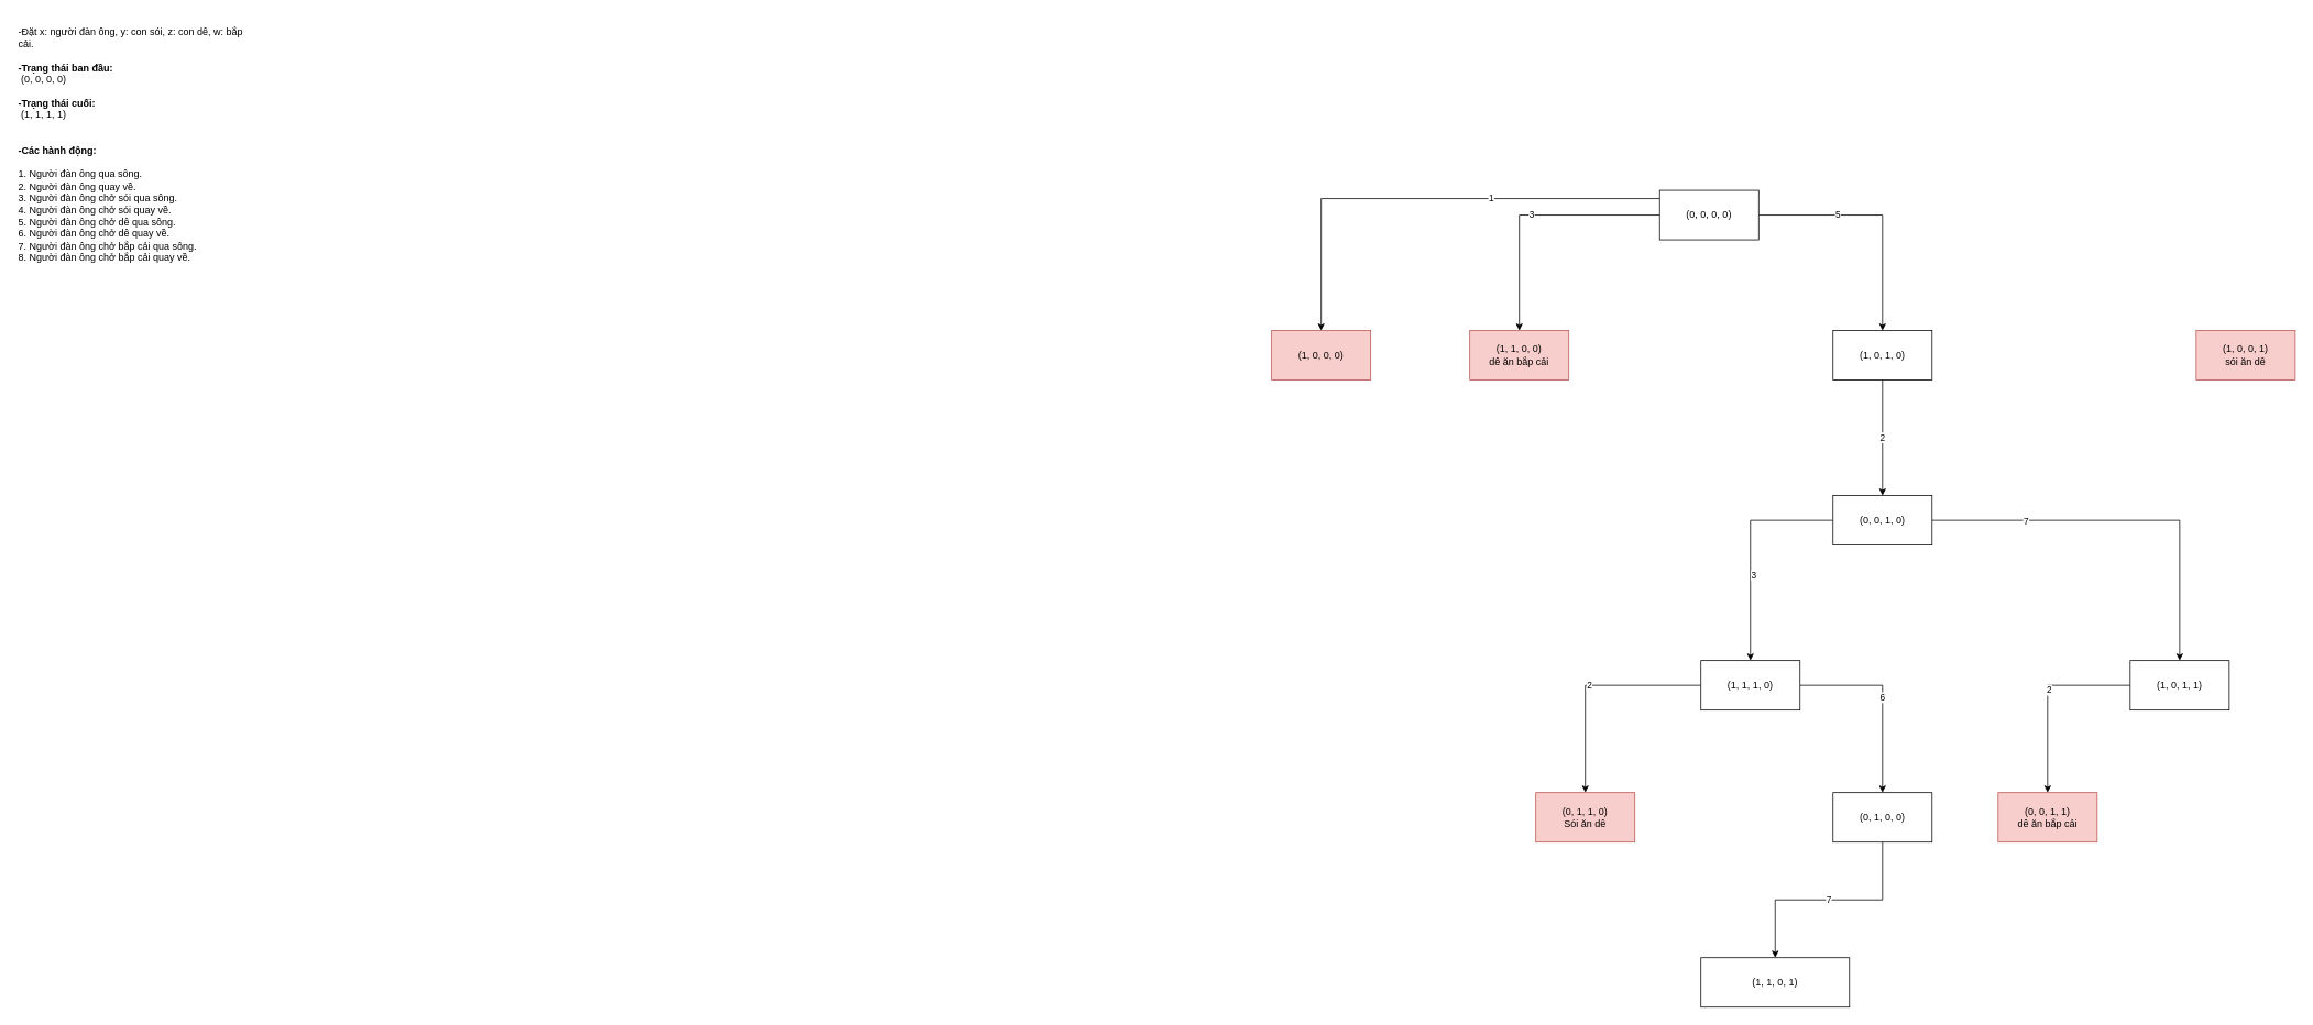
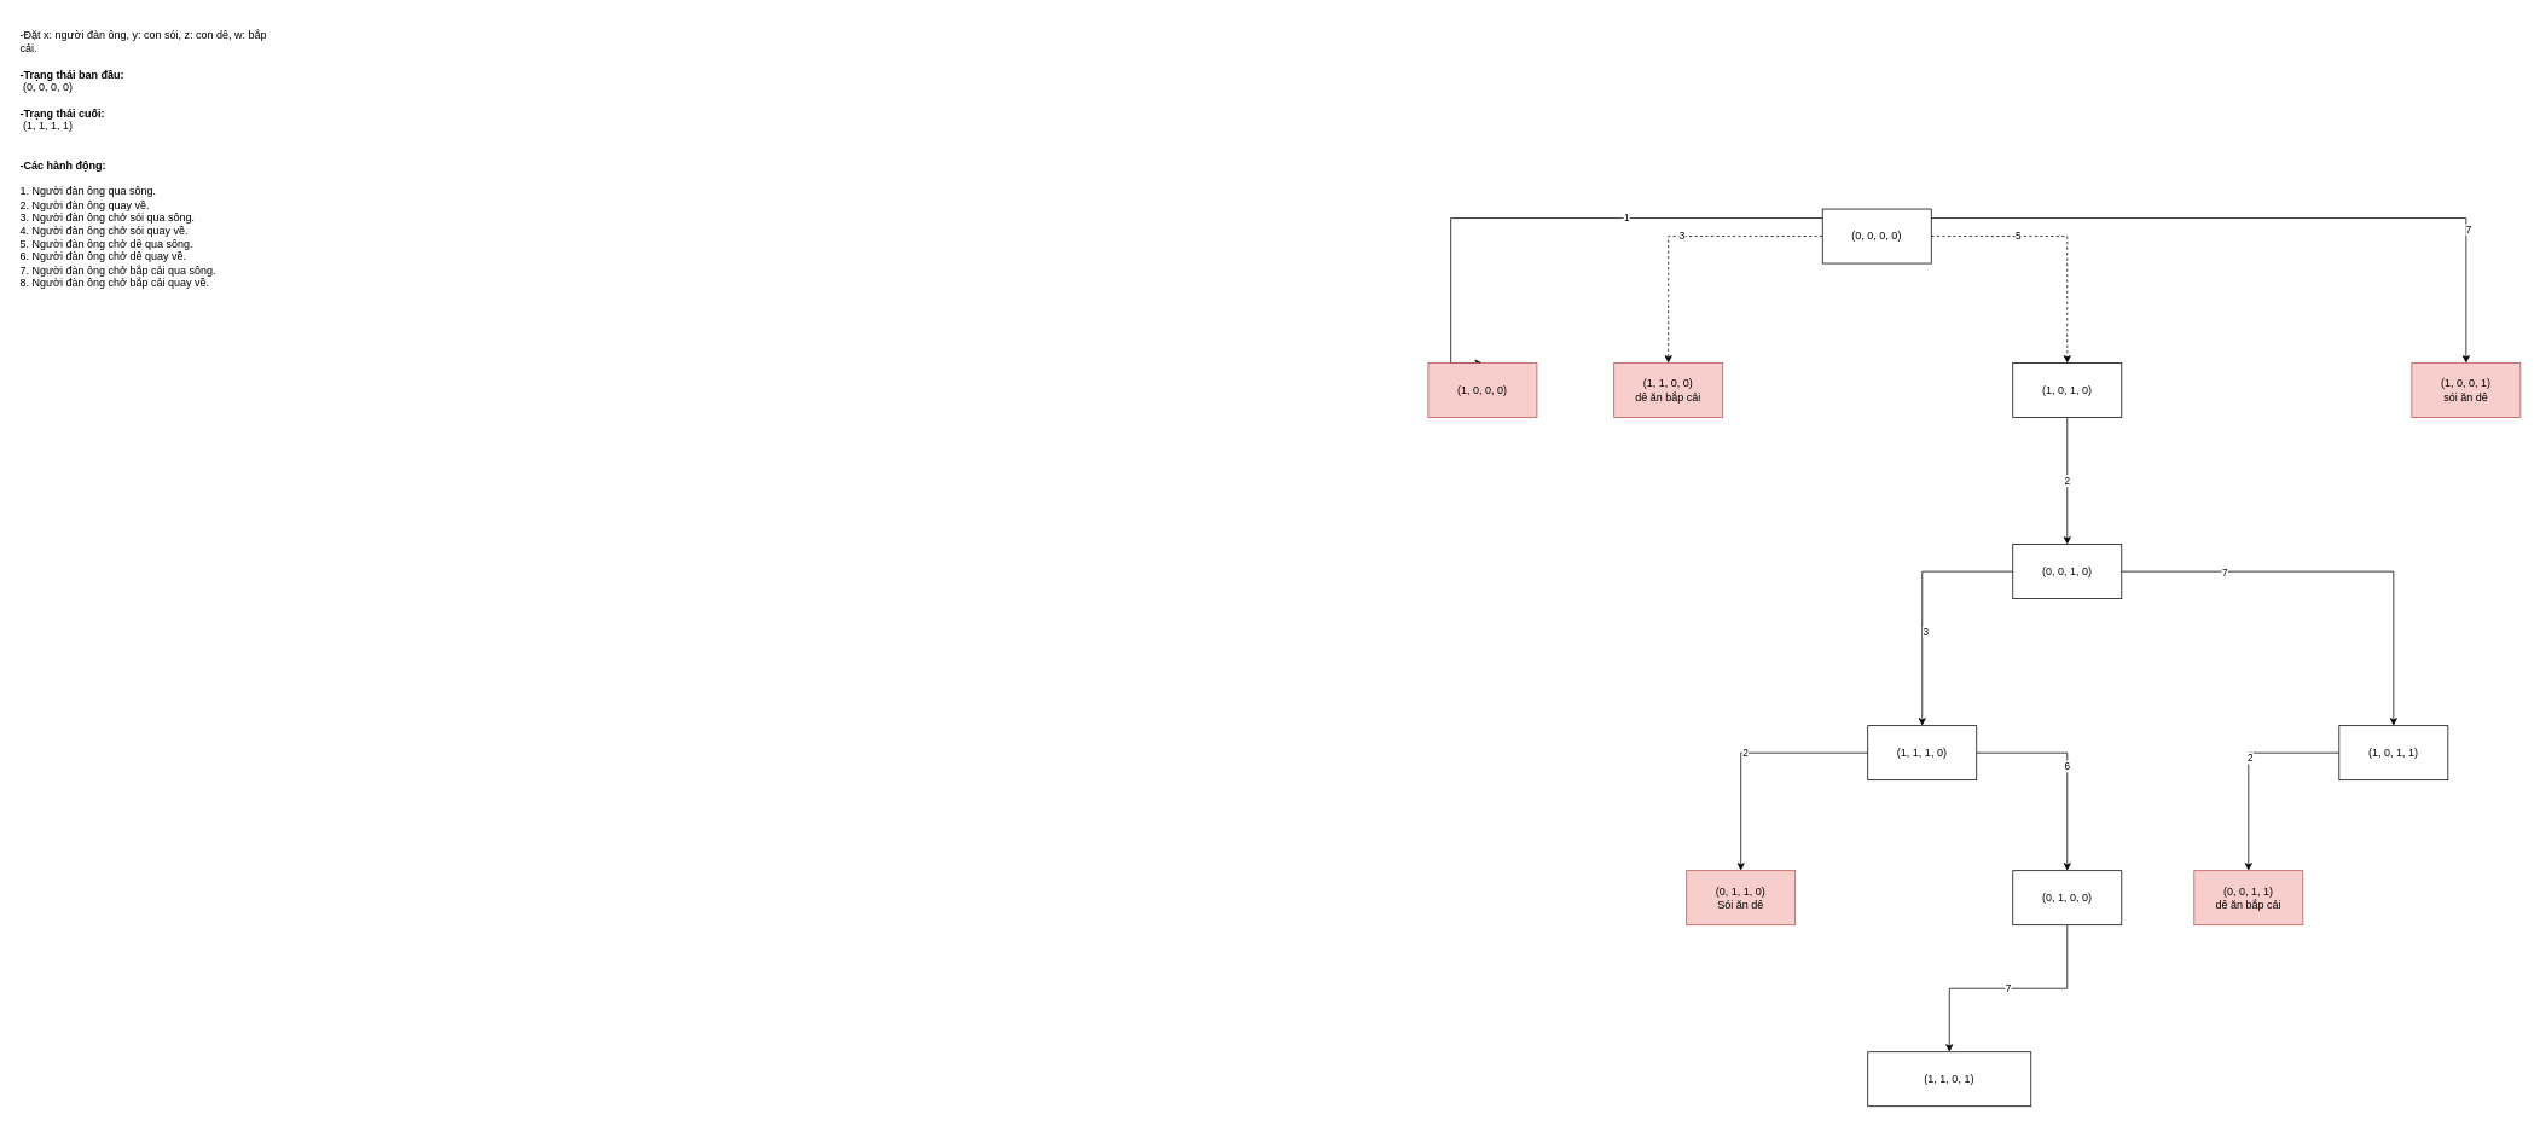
  <mxCell id="0" />
  <mxCell id="1" parent="0" />
  <mxCell id="2" style="edgeStyle=orthogonalEdgeStyle;rounded=0;orthogonalLoop=1;jettySize=auto;html=1;entryX=0.5;entryY=0;entryDx=0;entryDy=0;" edge="1" parent="1" source="9" target="11"><mxGeometry relative="1" as="geometry"><Array as="points"><mxPoint x="1600" y="240" /></Array></mxGeometry></mxCell>
  <mxCell id="3" value="1" style="edgeLabel;html=1;align=center;verticalAlign=middle;resizable=0;points=[];" vertex="1" connectable="0" parent="2"><mxGeometry x="-0.281" y="-1" relative="1" as="geometry"><mxPoint as="offset" /></mxGeometry></mxCell>
- <mxCell id="4" style="edgeStyle=orthogonalEdgeStyle;rounded=0;orthogonalLoop=1;jettySize=auto;html=1;" edge="1" parent="1" source="9" target="14"><mxGeometry relative="1" as="geometry" /></mxCell>
+ <mxCell id="4" style="edgeStyle=orthogonalEdgeStyle;rounded=0;orthogonalLoop=1;jettySize=auto;html=1;dashed=1;" edge="1" parent="1" source="9" target="14"><mxGeometry relative="1" as="geometry" /></mxCell>
  <mxCell id="5" value="5" style="edgeLabel;html=1;align=center;verticalAlign=middle;resizable=0;points=[];" vertex="1" connectable="0" parent="4"><mxGeometry x="-0.342" y="1" relative="1" as="geometry"><mxPoint as="offset" /></mxGeometry></mxCell>
- <mxCell id="8" value="3" style="edgeStyle=orthogonalEdgeStyle;rounded=0;orthogonalLoop=1;jettySize=auto;html=1;entryX=0.5;entryY=0;entryDx=0;entryDy=0;" edge="1" parent="1" source="9" target="12"><mxGeometry relative="1" as="geometry" /></mxCell>
+ <mxCell id="6" style="edgeStyle=orthogonalEdgeStyle;rounded=0;orthogonalLoop=1;jettySize=auto;html=1;" edge="1" parent="1" source="9" target="15"><mxGeometry relative="1" as="geometry"><Array as="points"><mxPoint x="2720" y="240" /></Array></mxGeometry></mxCell>
+ <mxCell id="7" value="7" style="edgeLabel;html=1;align=center;verticalAlign=middle;resizable=0;points=[];" vertex="1" connectable="0" parent="6"><mxGeometry x="0.604" y="2" relative="1" as="geometry"><mxPoint as="offset" /></mxGeometry></mxCell>
+ <mxCell id="8" value="3" style="edgeStyle=orthogonalEdgeStyle;rounded=0;orthogonalLoop=1;jettySize=auto;html=1;entryX=0.5;entryY=0;entryDx=0;entryDy=0;dashed=1;" edge="1" parent="1" source="9" target="12"><mxGeometry relative="1" as="geometry" /></mxCell>
  <mxCell id="9" value="(0, 0, 0, 0)" style="rounded=0;whiteSpace=wrap;html=1;" vertex="1" parent="1"><mxGeometry x="2010" y="230" width="120" height="60" as="geometry" /></mxCell>
  <mxCell id="10" value="-Đặt x: người đàn ông, y: con sói, z: con dê, w: bắp cải.&lt;br&gt;&lt;br&gt;&lt;b&gt;-Trạng thái ban đầu:&amp;nbsp;&lt;/b&gt;&lt;br&gt;&lt;span style=&quot;white-space: pre;&quot;&gt; &lt;/span&gt;(0, 0, 0, 0)&lt;br&gt;&lt;br&gt;&lt;b&gt;-Trạng thái cuối:&lt;/b&gt;&lt;br&gt;&lt;span style=&quot;white-space: pre;&quot;&gt; &lt;/span&gt;(1, 1, 1, 1)&lt;br&gt;&lt;br&gt;&lt;br&gt;&lt;b&gt;-Các hành động:&lt;/b&gt;&lt;br&gt;&lt;br&gt;1. Người đàn ông qua sông.&lt;br&gt;2. Người đàn ông quay về.&lt;br&gt;3. Người đàn ông chở sói qua sông.&lt;br&gt;4. Người đàn ông chở sói quay về.&lt;br&gt;5. Người đàn ông chở dê qua sông.&lt;br&gt;6. Người đàn ông chở dê quay về.&lt;br&gt;7. Người đàn ông chở bắp cải qua sông.&lt;br&gt;8. Người đàn ông chở bắp cải quay về." style="text;html=1;strokeColor=none;fillColor=none;align=left;verticalAlign=middle;whiteSpace=wrap;rounded=0;" vertex="1" parent="1"><mxGeometry width="290" height="310" as="geometry" x="20" y="20" /></mxCell>
- <mxCell id="11" value="(1, 0, 0, 0)" style="rounded=0;whiteSpace=wrap;html=1;fillColor=#f8cecc;strokeColor=#b85450;" vertex="1" parent="1"><mxGeometry x="1540" y="400" width="120" height="60" as="geometry" /></mxCell>
+ <mxCell id="11" value="(1, 0, 0, 0)" style="rounded=0;whiteSpace=wrap;html=1;fillColor=#f8cecc;strokeColor=#b85450;" vertex="1" parent="1"><mxGeometry x="1575" y="400" width="120" height="60" as="geometry" /></mxCell>
  <mxCell id="12" value="(1, 1, 0, 0)&lt;br&gt;dê ăn bắp cải" style="rounded=0;whiteSpace=wrap;html=1;fillColor=#f8cecc;strokeColor=#b85450;" vertex="1" parent="1"><mxGeometry x="1780" y="400" width="120" height="60" as="geometry" /></mxCell>
  <mxCell id="13" value="2" style="edgeStyle=orthogonalEdgeStyle;rounded=0;orthogonalLoop=1;jettySize=auto;html=1;" edge="1" parent="1" source="14" target="20"><mxGeometry relative="1" as="geometry" /></mxCell>
  <mxCell id="14" value="(1, 0, 1, 0)" style="rounded=0;whiteSpace=wrap;html=1;" vertex="1" parent="1"><mxGeometry x="2220" y="400" width="120" height="60" as="geometry" /></mxCell>
  <mxCell id="15" value="(1, 0, 0, 1)&lt;br&gt;sói ăn dê" style="rounded=0;whiteSpace=wrap;html=1;fillColor=#f8cecc;strokeColor=#b85450;" vertex="1" parent="1"><mxGeometry x="2660" y="400" width="120" height="60" as="geometry" /></mxCell>
  <mxCell id="16" style="edgeStyle=orthogonalEdgeStyle;rounded=0;orthogonalLoop=1;jettySize=auto;html=1;entryX=0.5;entryY=0;entryDx=0;entryDy=0;" edge="1" parent="1" source="20" target="23"><mxGeometry relative="1" as="geometry" /></mxCell>
  <mxCell id="17" value="3" style="edgeLabel;html=1;align=center;verticalAlign=middle;resizable=0;points=[];" vertex="1" connectable="0" parent="16"><mxGeometry x="0.228" y="3" relative="1" as="geometry"><mxPoint as="offset" /></mxGeometry></mxCell>
  <mxCell id="18" style="edgeStyle=orthogonalEdgeStyle;rounded=0;orthogonalLoop=1;jettySize=auto;html=1;entryX=0.5;entryY=0;entryDx=0;entryDy=0;" edge="1" parent="1" source="20" target="26"><mxGeometry relative="1" as="geometry" /></mxCell>
  <mxCell id="19" value="7" style="edgeLabel;html=1;align=center;verticalAlign=middle;resizable=0;points=[];" vertex="1" connectable="0" parent="18"><mxGeometry x="-0.519" y="-1" relative="1" as="geometry"><mxPoint as="offset" /></mxGeometry></mxCell>
  <mxCell id="20" value="(0, 0, 1, 0)" style="rounded=0;whiteSpace=wrap;html=1;" vertex="1" parent="1"><mxGeometry x="2220" y="600" width="120" height="60" as="geometry" /></mxCell>
  <mxCell id="21" value="2" style="edgeStyle=orthogonalEdgeStyle;rounded=0;orthogonalLoop=1;jettySize=auto;html=1;entryX=0.5;entryY=0;entryDx=0;entryDy=0;" edge="1" parent="1" source="23" target="27"><mxGeometry relative="1" as="geometry"><mxPoint as="offset" /></mxGeometry></mxCell>
  <mxCell id="22" value="6" style="edgeStyle=orthogonalEdgeStyle;rounded=0;orthogonalLoop=1;jettySize=auto;html=1;entryX=0.5;entryY=0;entryDx=0;entryDy=0;" edge="1" parent="1" source="23" target="29"><mxGeometry relative="1" as="geometry" /></mxCell>
  <mxCell id="23" value="(1, 1, 1, 0)" style="rounded=0;whiteSpace=wrap;html=1;" vertex="1" parent="1"><mxGeometry x="2060" y="800" width="120" height="60" as="geometry" /></mxCell>
  <mxCell id="24" style="edgeStyle=orthogonalEdgeStyle;rounded=0;orthogonalLoop=1;jettySize=auto;html=1;entryX=0.5;entryY=0;entryDx=0;entryDy=0;" edge="1" parent="1" source="26" target="30"><mxGeometry relative="1" as="geometry" /></mxCell>
  <mxCell id="25" value="2" style="edgeLabel;html=1;align=center;verticalAlign=middle;resizable=0;points=[];" vertex="1" connectable="0" parent="24"><mxGeometry x="-0.089" y="1" relative="1" as="geometry"><mxPoint as="offset" /></mxGeometry></mxCell>
  <mxCell id="26" value="(1, 0, 1, 1)" style="rounded=0;whiteSpace=wrap;html=1;" vertex="1" parent="1"><mxGeometry x="2580" y="800" width="120" height="60" as="geometry" /></mxCell>
  <mxCell id="27" value="(0, 1, 1, 0)&lt;br&gt;Sói ăn dê" style="rounded=0;whiteSpace=wrap;html=1;fillColor=#f8cecc;strokeColor=#b85450;" vertex="1" parent="1"><mxGeometry x="1860" y="960" width="120" height="60" as="geometry" /></mxCell>
  <mxCell id="28" value="7" style="edgeStyle=orthogonalEdgeStyle;rounded=0;orthogonalLoop=1;jettySize=auto;html=1;entryX=0.5;entryY=0;entryDx=0;entryDy=0;" edge="1" parent="1" source="29" target="31"><mxGeometry relative="1" as="geometry" /></mxCell>
  <mxCell id="29" value="(0, 1, 0, 0)" style="rounded=0;whiteSpace=wrap;html=1;" vertex="1" parent="1"><mxGeometry x="2220" y="960" width="120" height="60" as="geometry" /></mxCell>
  <mxCell id="30" value="(0, 0, 1, 1)&lt;br&gt;dê ăn bắp cải" style="rounded=0;whiteSpace=wrap;html=1;fillColor=#f8cecc;strokeColor=#b85450;" vertex="1" parent="1"><mxGeometry x="2420" y="960" width="120" height="60" as="geometry" /></mxCell>
  <mxCell id="31" value="(1, 1, 0, 1)" style="rounded=0;whiteSpace=wrap;html=1;" vertex="1" parent="1"><mxGeometry x="2060" y="1160" width="180" height="60" as="geometry" /></mxCell>
